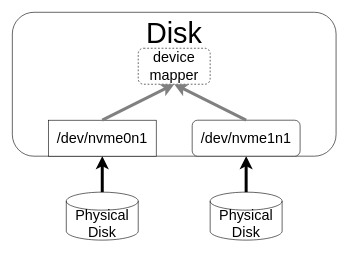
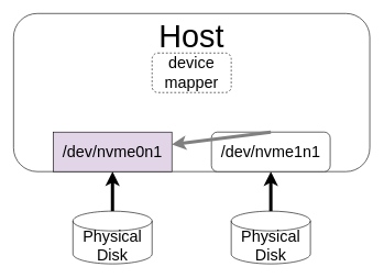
  <mxCell id="0" />
  <mxCell id="1" parent="0" />
- <mxCell id="2" value="&lt;font style=&quot;font-size: 48px;&quot;&gt;Disk&lt;/font&gt;" style="rounded=1;whiteSpace=wrap;html=1;verticalAlign=top;" parent="1" vertex="1"><mxGeometry x="20" y="20" width="540" height="240" as="geometry" /></mxCell>
+ <mxCell id="2" value="&lt;font style=&quot;font-size: 48px;&quot;&gt;Host&lt;/font&gt;" style="rounded=1;whiteSpace=wrap;html=1;verticalAlign=top;" parent="1" vertex="1"><mxGeometry x="20" y="20" width="540" height="240" as="geometry" /></mxCell>
  <mxCell id="3" value="&lt;font style=&quot;font-size: 24px;&quot;&gt;Physical&lt;br&gt;Disk&lt;/font&gt;" style="shape=cylinder3;whiteSpace=wrap;html=1;boundedLbl=1;backgroundOutline=1;size=15;" parent="1" vertex="1"><mxGeometry x="110" y="320" width="120" height="80" as="geometry" /></mxCell>
  <mxCell id="4" value="&lt;font style=&quot;font-size: 24px;&quot;&gt;Physical&lt;br&gt;Disk&lt;/font&gt;" style="shape=cylinder3;whiteSpace=wrap;html=1;boundedLbl=1;backgroundOutline=1;size=15;" parent="1" vertex="1"><mxGeometry x="350" y="320" width="120" height="80" as="geometry" /></mxCell>
- <mxCell id="5" value="&lt;font style=&quot;font-size: 24px;&quot;&gt;/dev/nvme0n1&lt;br&gt;&lt;/font&gt;" style="rounded=0;whiteSpace=wrap;html=1;" parent="1" vertex="1"><mxGeometry x="80" y="200" width="180" height="60" as="geometry" /></mxCell>
+ <mxCell id="5" value="&lt;font style=&quot;font-size: 24px;&quot;&gt;/dev/nvme0n1&lt;br&gt;&lt;/font&gt;" style="rounded=0;whiteSpace=wrap;html=1;fillColor=#e1d5e7;" parent="1" vertex="1"><mxGeometry x="80" y="200" width="180" height="60" as="geometry" /></mxCell>
  <mxCell id="6" value="" style="endArrow=classic;html=1;rounded=0;strokeWidth=5;strokeColor=#000000;exitX=0.5;exitY=0;exitDx=0;exitDy=0;exitPerimeter=0;entryX=0.5;entryY=1;entryDx=0;entryDy=0;" parent="1" source="4" target="8" edge="1"><mxGeometry width="50" height="50" relative="1" as="geometry"><mxPoint x="450" y="250" as="sourcePoint" /><mxPoint x="500" y="200" as="targetPoint" /></mxGeometry></mxCell>
  <mxCell id="7" value="" style="endArrow=classic;html=1;rounded=0;strokeWidth=5;strokeColor=#000000;exitX=0.5;exitY=0;exitDx=0;exitDy=0;exitPerimeter=0;entryX=0.5;entryY=1;entryDx=0;entryDy=0;" parent="1" source="3" target="5" edge="1"><mxGeometry width="50" height="50" relative="1" as="geometry"><mxPoint x="40" y="280" as="sourcePoint" /><mxPoint x="90" y="230" as="targetPoint" /></mxGeometry></mxCell>
  <mxCell id="8" value="&lt;font style=&quot;font-size: 24px;&quot;&gt;/dev/nvme1n1&lt;br&gt;&lt;/font&gt;" style="whiteSpace=wrap;html=1;rounded=1;" vertex="1" parent="1"><mxGeometry x="320" y="200" width="180" height="60" as="geometry" /></mxCell>
  <mxCell id="9" value="&lt;font style=&quot;font-size: 24px;&quot;&gt;device mapper&lt;/font&gt;" style="rounded=1;whiteSpace=wrap;html=1;dashed=1;" vertex="1" parent="1"><mxGeometry x="230" y="80" width="120" height="60" as="geometry" /></mxCell>
- <mxCell id="10" value="" style="endArrow=classic;html=1;rounded=0;strokeWidth=5;strokeColor=#808080;exitX=0.5;exitY=0;exitDx=0;exitDy=0;entryX=0.5;entryY=1;entryDx=0;entryDy=0;" edge="1" parent="1" source="5" target="9"><mxGeometry width="50" height="50" relative="1" as="geometry"><mxPoint x="-50" y="330" as="sourcePoint" /><mxPoint x="-50" y="270" as="targetPoint" /></mxGeometry></mxCell>
- <mxCell id="11" value="" style="endArrow=classic;html=1;rounded=0;strokeWidth=5;strokeColor=#808080;exitX=0.5;exitY=0;exitDx=0;exitDy=0;entryX=0.5;entryY=1;entryDx=0;entryDy=0;" edge="1" parent="1" source="8" target="9"><mxGeometry width="50" height="50" relative="1" as="geometry"><mxPoint x="289.5" y="370" as="sourcePoint" /><mxPoint x="289.5" y="310" as="targetPoint" /></mxGeometry></mxCell>
+ <mxCell id="11" value="" style="endArrow=classic;html=1;rounded=0;strokeWidth=5;strokeColor=#808080;exitX=0.5;exitY=0;exitDx=0;exitDy=0;" edge="1" parent="1" source="8" target="5"><mxGeometry width="50" height="50" relative="1" as="geometry"><mxPoint x="289.5" y="370" as="sourcePoint" /><mxPoint x="289.5" y="310" as="targetPoint" /></mxGeometry></mxCell>
